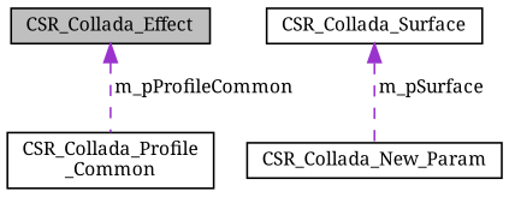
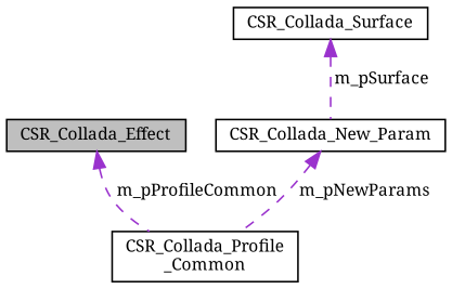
  digraph {
    fontname="Noto Serif"
    node [color=black fillcolor=white fontname="Noto Serif" fontsize=10 shape=record style=filled]
    edge [color=darkorchid3 dir=back fontname="Noto Serif" fontsize=10 labelfontname=Helvetica labelfontsize=10 style=dashed]
    n1 [fillcolor=grey75 fontcolor=black height=0.2 label=CSR_Collada_Effect width=0.4]
    n2 [height=0.2 label="CSR_Collada_Profile\l_Common" width=0.4]
    n3 [height=0.2 label=CSR_Collada_New_Param width=0.4]
    n4 [height=0.2 label=CSR_Collada_Surface width=0.4]
    n1 -> n2 [label=" m_pProfileCommon"]
+   n3 -> n2 [label=" m_pNewParams"]
    n4 -> n3 [label=" m_pSurface"]
  }
